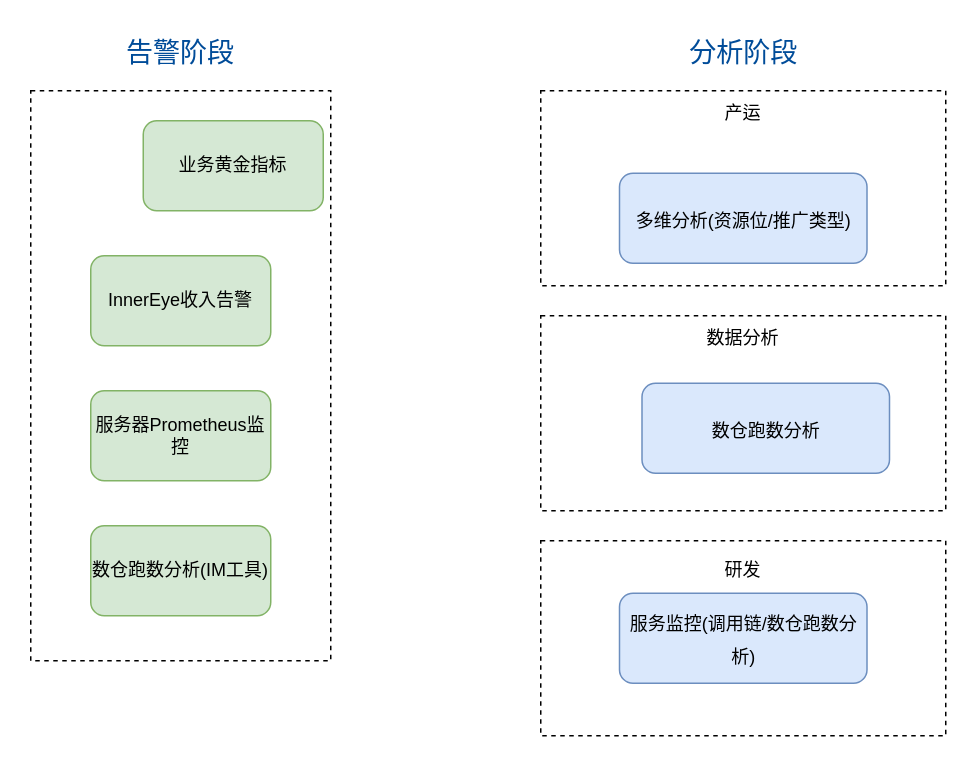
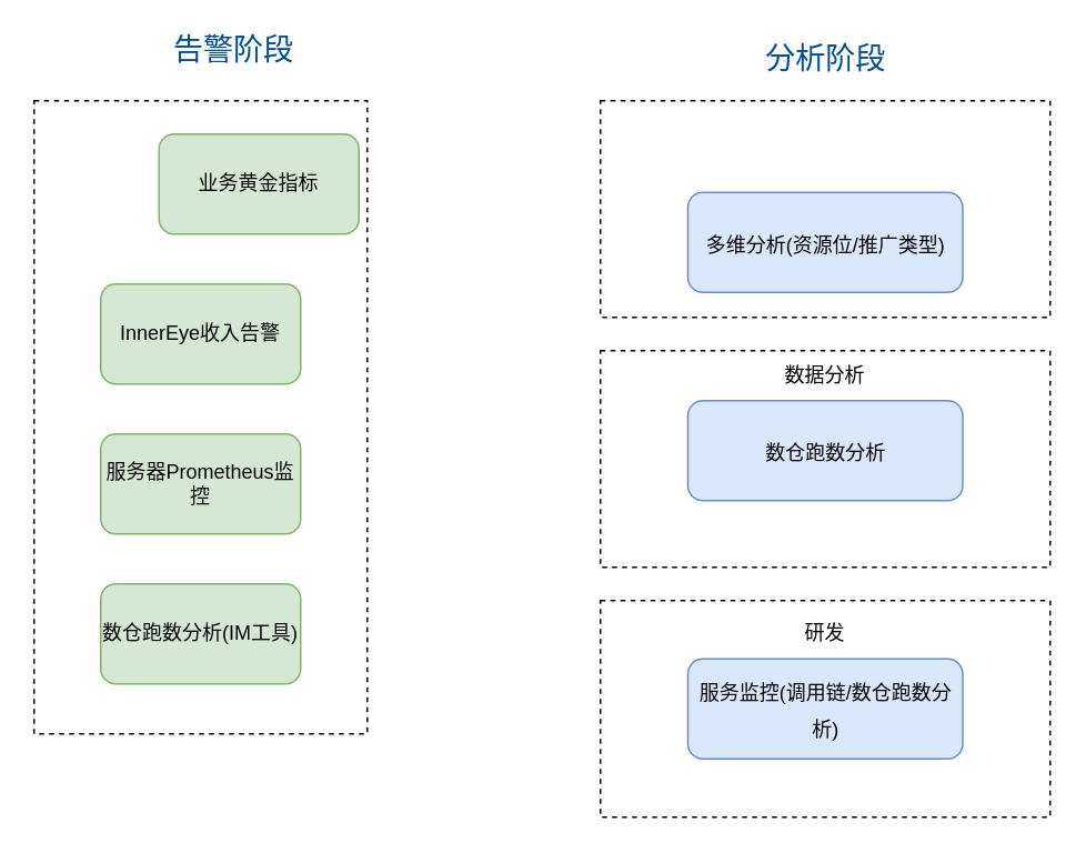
  <mxCell id="0" />
  <mxCell id="1" parent="0" />
  <mxCell id="2" value="" style="rounded=0;whiteSpace=wrap;html=1;fillColor=none;dashed=1;" parent="1" vertex="1"><mxGeometry x="20" y="60" width="200" height="380" as="geometry" /></mxCell>
- <mxCell id="3" value="&lt;font style=&quot;font-size: 18px;&quot;&gt;告警阶段&lt;/font&gt;" style="text;html=1;strokeColor=none;fillColor=none;align=center;verticalAlign=middle;whiteSpace=wrap;rounded=0;fontColor=#004C99;" parent="1" vertex="1"><mxGeometry x="55" y="20" width="130" height="30" as="geometry" /></mxCell>
+ <mxCell id="3" value="&lt;font style=&quot;font-size: 18px;&quot;&gt;告警阶段&lt;/font&gt;" style="text;html=1;strokeColor=none;fillColor=none;align=center;verticalAlign=middle;whiteSpace=wrap;rounded=0;fontColor=#004C99;" parent="1" vertex="1"><mxGeometry x="75" y="15" width="130" height="30" as="geometry" /></mxCell>
  <mxCell id="4" value="业务黄金指标" style="rounded=1;whiteSpace=wrap;html=1;fillColor=#d5e8d4;strokeColor=#82b366;" parent="1" vertex="1"><mxGeometry x="95" y="80" width="120" height="60" as="geometry" /></mxCell>
  <mxCell id="5" value="InnerEye收入告警" style="rounded=1;whiteSpace=wrap;html=1;fillColor=#d5e8d4;strokeColor=#82b366;" parent="1" vertex="1"><mxGeometry x="60" y="170" width="120" height="60" as="geometry" /></mxCell>
  <mxCell id="6" value="服务器Prometheus监控" style="rounded=1;whiteSpace=wrap;html=1;fillColor=#d5e8d4;strokeColor=#82b366;" parent="1" vertex="1"><mxGeometry x="60" y="260" width="120" height="60" as="geometry" /></mxCell>
  <mxCell id="7" value="数仓跑数分析(IM工具)" style="rounded=1;whiteSpace=wrap;html=1;fillColor=#d5e8d4;strokeColor=#82b366;" parent="1" vertex="1"><mxGeometry x="60" y="350" width="120" height="60" as="geometry" /></mxCell>
  <mxCell id="8" value="" style="rounded=0;whiteSpace=wrap;html=1;fillColor=none;dashed=1;" vertex="1" parent="1"><mxGeometry x="360" y="60" width="270" height="130" as="geometry" /></mxCell>
  <mxCell id="9" value="&lt;font style=&quot;font-size: 18px;&quot;&gt;分析阶段&lt;/font&gt;" style="text;html=1;strokeColor=none;fillColor=none;align=center;verticalAlign=middle;whiteSpace=wrap;rounded=0;fontColor=#004C99;" vertex="1" parent="1"><mxGeometry x="427.5" y="20" width="135" height="30" as="geometry" /></mxCell>
- <mxCell id="10" value="产运" style="text;html=1;strokeColor=none;fillColor=none;align=center;verticalAlign=middle;whiteSpace=wrap;rounded=0;" vertex="1" parent="1"><mxGeometry x="465" y="60" width="60" height="30" as="geometry" /></mxCell>
  <mxCell id="11" value="&lt;span style=&quot;font-size: 12px;&quot;&gt;多维分析(资源位/推广类型)&lt;/span&gt;" style="rounded=1;whiteSpace=wrap;html=1;fontSize=18;fillColor=#dae8fc;strokeColor=#6c8ebf;" vertex="1" parent="1"><mxGeometry x="412.5" y="115" width="165" height="60" as="geometry" /></mxCell>
  <mxCell id="12" value="" style="rounded=0;whiteSpace=wrap;html=1;fillColor=none;dashed=1;" vertex="1" parent="1"><mxGeometry x="360" y="210" width="270" height="130" as="geometry" /></mxCell>
  <mxCell id="13" value="数据分析" style="text;html=1;strokeColor=none;fillColor=none;align=center;verticalAlign=middle;whiteSpace=wrap;rounded=0;" vertex="1" parent="1"><mxGeometry x="465" y="210" width="60" height="30" as="geometry" /></mxCell>
- <mxCell id="14" value="&lt;span style=&quot;font-size: 12px;&quot;&gt;数仓跑数分析&lt;/span&gt;" style="rounded=1;whiteSpace=wrap;html=1;fontSize=18;fillColor=#dae8fc;strokeColor=#6c8ebf;" vertex="1" parent="1"><mxGeometry x="427.5" y="255" width="165" height="60" as="geometry" /></mxCell>
+ <mxCell id="14" value="&lt;span style=&quot;font-size: 12px;&quot;&gt;数仓跑数分析&lt;/span&gt;" style="rounded=1;whiteSpace=wrap;html=1;fontSize=18;fillColor=#dae8fc;strokeColor=#6c8ebf;" vertex="1" parent="1"><mxGeometry x="412.5" y="240" width="165" height="60" as="geometry" /></mxCell>
  <mxCell id="15" value="" style="rounded=0;whiteSpace=wrap;html=1;fillColor=none;dashed=1;" vertex="1" parent="1"><mxGeometry x="360" y="360" width="270" height="130" as="geometry" /></mxCell>
  <mxCell id="16" value="研发" style="text;html=1;strokeColor=none;fillColor=none;align=center;verticalAlign=middle;whiteSpace=wrap;rounded=0;" vertex="1" parent="1"><mxGeometry x="465" y="365" width="60" height="30" as="geometry" /></mxCell>
  <mxCell id="17" value="&lt;span style=&quot;font-size: 12px;&quot;&gt;服务监控(调用链/数仓跑数分析)&lt;/span&gt;" style="rounded=1;whiteSpace=wrap;html=1;fontSize=18;fillColor=#dae8fc;strokeColor=#6c8ebf;" vertex="1" parent="1"><mxGeometry x="412.5" y="395" width="165" height="60" as="geometry" /></mxCell>
